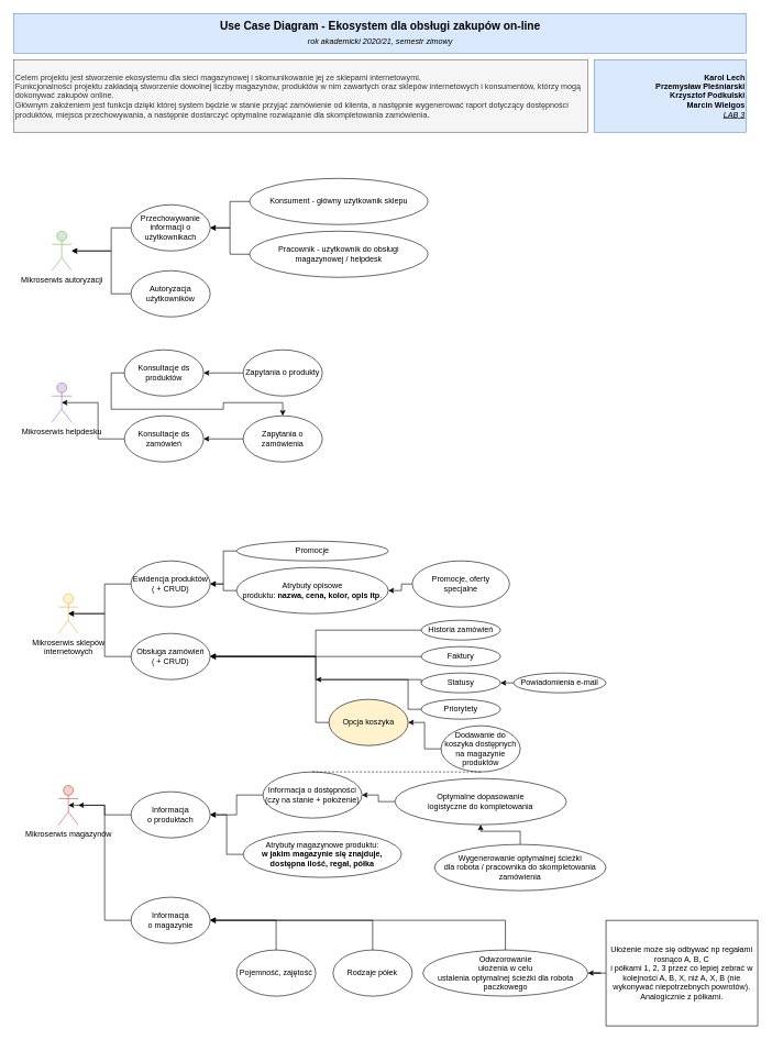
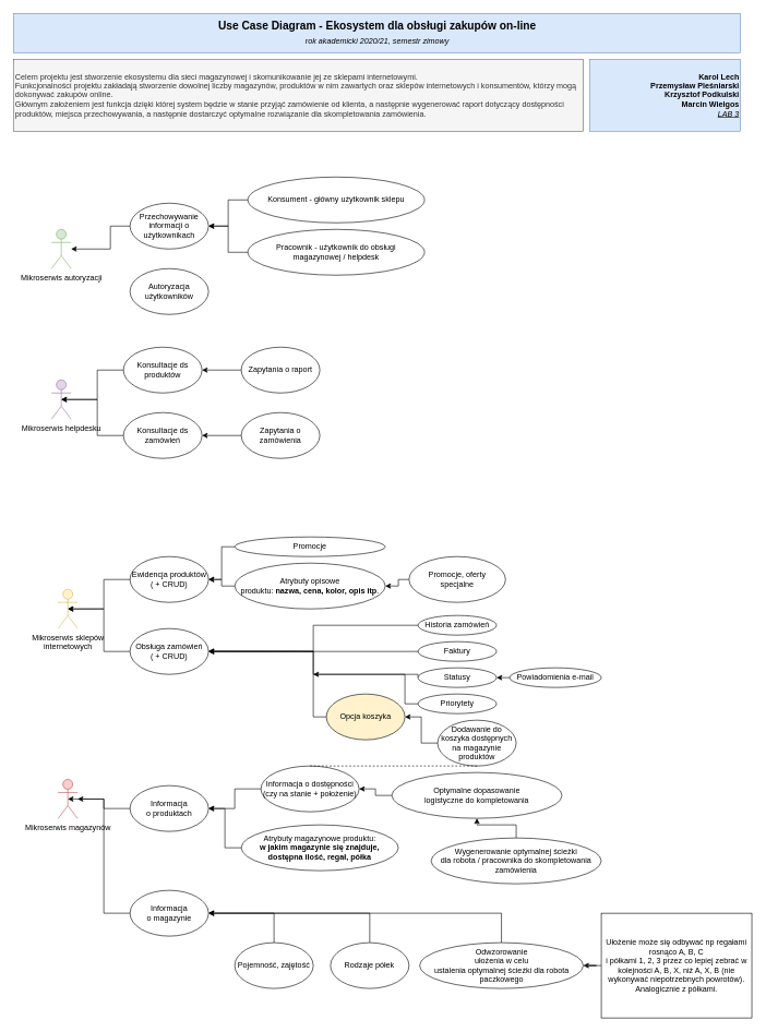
  <mxCell id="0" />
  <mxCell id="1" parent="0" />
  <mxCell id="2" value="&lt;div style=&quot;font-size: 17px&quot;&gt;&lt;b style=&quot;font-size: 17px&quot;&gt;Use Case Diagram -&amp;nbsp;&lt;/b&gt;&lt;b&gt;&lt;span lang=&quot;pl&quot; style=&quot;line-height: 115%&quot;&gt;Ekosystem dla obsługi zakupów on-line&lt;/span&gt;&lt;/b&gt;&lt;/div&gt;&lt;div&gt;&lt;i&gt;&lt;font style=&quot;font-size: 12px&quot;&gt;rok akademicki 2020/21, semestr zimowy&lt;/font&gt;&lt;/i&gt;&lt;/div&gt;" style="rounded=0;whiteSpace=wrap;html=1;fillColor=#dae8fc;strokeColor=#6c8ebf;fontFamily=Helvetica;align=center;fontSize=17;" vertex="1" parent="1"><mxGeometry x="20.5" y="20" width="1110" height="60" as="geometry" /></mxCell>
  <mxCell id="3" value="&lt;div&gt;&lt;font&gt;&lt;b&gt;Karol Lech&lt;/b&gt;&lt;/font&gt;&lt;/div&gt;&lt;div&gt;&lt;font&gt;&lt;b&gt;Przemysław Pleśniarski&lt;/b&gt;&lt;/font&gt;&lt;/div&gt;&lt;div&gt;&lt;font&gt;&lt;b&gt;Krzysztof Podkulski&lt;/b&gt;&lt;/font&gt;&lt;/div&gt;&lt;div&gt;&lt;b&gt;Marcin Wielgos&lt;/b&gt;&lt;/div&gt;&lt;div&gt;&lt;u&gt;&lt;i&gt;LAB 3&lt;/i&gt;&lt;/u&gt;&lt;/div&gt;" style="rounded=0;whiteSpace=wrap;html=1;fillColor=#dae8fc;strokeColor=#6c8ebf;align=right;fontFamily=Helvetica;labelBackgroundColor=none;labelBorderColor=none;strokeWidth=1;glass=0;shadow=0;sketch=0;" vertex="1" parent="1"><mxGeometry x="900.5" y="90" width="230" height="110" as="geometry" /></mxCell>
  <mxCell id="4" value="&lt;div&gt;Celem projektu jest stworzenie ekosystemu dla sieci magazynowej i skomunikowanie jej ze sklepami internetowymi.&amp;nbsp;&lt;/div&gt;&lt;div&gt;Funkcjonalności projektu zakładają stworzenie dowolnej liczby magazynów, produktów w nim zawartych oraz sklepów internetowych i konsumentów, którzy mogą&lt;/div&gt;&lt;div&gt;dokonywać zakupów online.&lt;/div&gt;&lt;div&gt;Głównym założeniem jest funkcja dzięki której system będzie w stanie przyjąć zamówienie od klienta, a następnie wygenerować raport dotyczący dostępności produktów, miejsca przechowywania, a następnie dostarczyć optymalne rozwiązanie dla skompletowania zamówienia.&amp;nbsp;&lt;/div&gt;" style="rounded=0;whiteSpace=wrap;html=1;align=left;fontFamily=Helvetica;labelBackgroundColor=none;labelBorderColor=none;strokeWidth=1;glass=0;shadow=0;sketch=0;fillColor=#f5f5f5;strokeColor=#666666;fontColor=#333333;" vertex="1" parent="1"><mxGeometry x="20.5" y="90" width="870" height="110" as="geometry" /></mxCell>
  <mxCell id="5" value="Mikroserwis autoryzacji" style="shape=umlActor;verticalLabelPosition=bottom;verticalAlign=top;html=1;outlineConnect=0;fillColor=#d5e8d4;strokeColor=#82b366;" vertex="1" parent="1"><mxGeometry x="78" y="350" width="30" height="60" as="geometry" /></mxCell>
  <mxCell id="6" style="edgeStyle=orthogonalEdgeStyle;rounded=0;orthogonalLoop=1;jettySize=auto;html=1;exitX=0;exitY=0.5;exitDx=0;exitDy=0;" edge="1" parent="1" source="7"><mxGeometry relative="1" as="geometry"><mxPoint x="108" y="380" as="targetPoint" /><Array as="points"><mxPoint x="168" y="345" /><mxPoint x="168" y="380" /></Array></mxGeometry></mxCell>
  <mxCell id="7" value="Przechowywanie&lt;br&gt;informacji o&lt;br&gt;użytkownikach" style="ellipse;whiteSpace=wrap;html=1;" vertex="1" parent="1"><mxGeometry x="198" y="310" width="120" height="70" as="geometry" /></mxCell>
  <mxCell id="8" style="edgeStyle=orthogonalEdgeStyle;rounded=0;orthogonalLoop=1;jettySize=auto;html=1;exitX=0;exitY=0.5;exitDx=0;exitDy=0;entryX=1;entryY=0.5;entryDx=0;entryDy=0;" edge="1" parent="1" source="9" target="7"><mxGeometry relative="1" as="geometry" /></mxCell>
  <mxCell id="9" value="Konsument - główny użytkownik sklepu" style="ellipse;whiteSpace=wrap;html=1;" vertex="1" parent="1"><mxGeometry x="378" y="270" width="270" height="70" as="geometry" /></mxCell>
  <mxCell id="10" style="edgeStyle=orthogonalEdgeStyle;rounded=0;orthogonalLoop=1;jettySize=auto;html=1;exitX=0;exitY=0.5;exitDx=0;exitDy=0;entryX=1;entryY=0.5;entryDx=0;entryDy=0;" edge="1" parent="1" source="11" target="7"><mxGeometry relative="1" as="geometry"><mxPoint x="318" y="340" as="targetPoint" /><Array as="points"><mxPoint x="348" y="385" /><mxPoint x="348" y="345" /></Array></mxGeometry></mxCell>
  <mxCell id="11" value="Pracownik - użytkownik do obsługi &lt;br&gt;magazynowej / helpdesk" style="ellipse;whiteSpace=wrap;html=1;" vertex="1" parent="1"><mxGeometry x="378" y="350" width="270" height="70" as="geometry" /></mxCell>
- <mxCell id="12" style="edgeStyle=orthogonalEdgeStyle;rounded=0;orthogonalLoop=1;jettySize=auto;html=1;exitX=0;exitY=0.5;exitDx=0;exitDy=0;" edge="1" parent="1" source="13" target="5"><mxGeometry relative="1" as="geometry"><Array as="points"><mxPoint x="168" y="445" /><mxPoint x="168" y="380" /></Array></mxGeometry></mxCell>
  <mxCell id="13" value="Autoryzacja użytkowników" style="ellipse;whiteSpace=wrap;html=1;" vertex="1" parent="1"><mxGeometry x="198" y="410" width="120" height="70" as="geometry" /></mxCell>
  <mxCell id="14" value="Mikroserwis magazynów" style="shape=umlActor;verticalLabelPosition=bottom;verticalAlign=top;html=1;outlineConnect=0;fillColor=#f8cecc;strokeColor=#b85450;" vertex="1" parent="1"><mxGeometry x="88" y="1190.5" width="30" height="60" as="geometry" /></mxCell>
  <mxCell id="15" style="edgeStyle=orthogonalEdgeStyle;rounded=0;orthogonalLoop=1;jettySize=auto;html=1;exitX=0;exitY=0.5;exitDx=0;exitDy=0;entryX=0.5;entryY=0.5;entryDx=0;entryDy=0;entryPerimeter=0;" edge="1" parent="1" source="16" target="21"><mxGeometry relative="1" as="geometry" /></mxCell>
  <mxCell id="16" value="Ewidencja produktów&lt;br&gt;( + CRUD)" style="ellipse;whiteSpace=wrap;html=1;" vertex="1" parent="1"><mxGeometry x="198" y="850" width="120" height="70" as="geometry" /></mxCell>
  <mxCell id="17" style="edgeStyle=orthogonalEdgeStyle;rounded=0;orthogonalLoop=1;jettySize=auto;html=1;exitX=0;exitY=0.5;exitDx=0;exitDy=0;entryX=1;entryY=0.5;entryDx=0;entryDy=0;" edge="1" parent="1" source="18" target="16"><mxGeometry relative="1" as="geometry" /></mxCell>
  <mxCell id="18" value="Atrybuty opisowe&lt;br&gt;produktu: &lt;b&gt;nazwa, cena, kolor, opis itp&lt;/b&gt;." style="ellipse;whiteSpace=wrap;html=1;" vertex="1" parent="1"><mxGeometry x="358" y="860" width="230" height="70" as="geometry" /></mxCell>
  <mxCell id="19" style="edgeStyle=orthogonalEdgeStyle;rounded=0;orthogonalLoop=1;jettySize=auto;html=1;exitX=0;exitY=0.5;exitDx=0;exitDy=0;entryX=1;entryY=0.5;entryDx=0;entryDy=0;" edge="1" parent="1" source="20" target="32"><mxGeometry relative="1" as="geometry"><Array as="points"><mxPoint x="478" y="1095" /><mxPoint x="478" y="995" /></Array></mxGeometry></mxCell>
  <mxCell id="20" value="Opcja koszyka" style="ellipse;whiteSpace=wrap;html=1;fillColor=#fff2cc;" vertex="1" parent="1"><mxGeometry x="498" y="1060" width="120" height="70" as="geometry" /></mxCell>
  <mxCell id="21" value="Mikroserwis sklepów&lt;br&gt;internetowych" style="shape=umlActor;verticalLabelPosition=bottom;verticalAlign=top;html=1;outlineConnect=0;fillColor=#fff2cc;strokeColor=#d6b656;" vertex="1" parent="1"><mxGeometry x="88" y="900" width="30" height="60" as="geometry" /></mxCell>
  <mxCell id="22" style="edgeStyle=orthogonalEdgeStyle;rounded=0;orthogonalLoop=1;jettySize=auto;html=1;exitX=0;exitY=0.5;exitDx=0;exitDy=0;" edge="1" parent="1" source="23" target="14"><mxGeometry relative="1" as="geometry" /></mxCell>
  <mxCell id="23" value="Informacja&lt;br&gt;o produktach" style="ellipse;whiteSpace=wrap;html=1;" vertex="1" parent="1"><mxGeometry x="198" y="1200" width="120" height="70" as="geometry" /></mxCell>
  <mxCell id="24" style="edgeStyle=orthogonalEdgeStyle;rounded=0;orthogonalLoop=1;jettySize=auto;html=1;exitX=0;exitY=0.5;exitDx=0;exitDy=0;" edge="1" parent="1" source="25" target="23"><mxGeometry relative="1" as="geometry" /></mxCell>
  <mxCell id="25" value="Atrybuty magazynowe produktu:&lt;br&gt;&lt;b&gt;w jakim magazynie się znajduje, dostępna ilość, regał, półka&lt;/b&gt;" style="ellipse;whiteSpace=wrap;html=1;" vertex="1" parent="1"><mxGeometry x="368" y="1260" width="240" height="70" as="geometry" /></mxCell>
  <mxCell id="26" style="edgeStyle=orthogonalEdgeStyle;rounded=0;orthogonalLoop=1;jettySize=auto;html=1;exitX=0;exitY=0.5;exitDx=0;exitDy=0;entryX=1;entryY=0.5;entryDx=0;entryDy=0;" edge="1" parent="1" source="27" target="20"><mxGeometry relative="1" as="geometry" /></mxCell>
  <mxCell id="27" value="Dodawanie do koszyka dostępnych&lt;br&gt;na magazynie produktów" style="ellipse;whiteSpace=wrap;html=1;" vertex="1" parent="1"><mxGeometry x="668" y="1100" width="120" height="70" as="geometry" /></mxCell>
  <mxCell id="28" style="edgeStyle=orthogonalEdgeStyle;rounded=0;orthogonalLoop=1;jettySize=auto;html=1;exitX=0;exitY=0.5;exitDx=0;exitDy=0;entryX=1;entryY=0.5;entryDx=0;entryDy=0;" edge="1" parent="1" source="29" target="23"><mxGeometry relative="1" as="geometry" /></mxCell>
  <mxCell id="29" value="Informacja o dostępności&lt;br&gt;(czy na stanie + położenie)" style="ellipse;whiteSpace=wrap;html=1;" vertex="1" parent="1"><mxGeometry x="398" y="1170" width="150" height="70" as="geometry" /></mxCell>
  <mxCell id="30" value="" style="endArrow=none;dashed=1;html=1;exitX=0.5;exitY=0;exitDx=0;exitDy=0;entryX=0.5;entryY=1;entryDx=0;entryDy=0;" edge="1" parent="1" source="29" target="27"><mxGeometry width="50" height="50" relative="1" as="geometry"><mxPoint x="548" y="1170" as="sourcePoint" /><mxPoint x="598" y="1120" as="targetPoint" /></mxGeometry></mxCell>
  <mxCell id="31" style="edgeStyle=orthogonalEdgeStyle;rounded=0;orthogonalLoop=1;jettySize=auto;html=1;exitX=0;exitY=0.5;exitDx=0;exitDy=0;entryX=0.5;entryY=0.5;entryDx=0;entryDy=0;entryPerimeter=0;" edge="1" parent="1" source="32" target="21"><mxGeometry relative="1" as="geometry" /></mxCell>
  <mxCell id="32" value="Obsługa zamówień&lt;br&gt;( + CRUD)" style="ellipse;whiteSpace=wrap;html=1;" vertex="1" parent="1"><mxGeometry x="198" y="960" width="120" height="70" as="geometry" /></mxCell>
  <mxCell id="33" style="edgeStyle=orthogonalEdgeStyle;rounded=0;orthogonalLoop=1;jettySize=auto;html=1;exitX=0;exitY=0.5;exitDx=0;exitDy=0;entryX=1;entryY=0.5;entryDx=0;entryDy=0;" edge="1" parent="1" source="34" target="32"><mxGeometry relative="1" as="geometry" /></mxCell>
  <mxCell id="34" value="Historia zamówień" style="ellipse;whiteSpace=wrap;html=1;" vertex="1" parent="1"><mxGeometry x="638" y="940" width="120" height="30" as="geometry" /></mxCell>
  <mxCell id="35" style="edgeStyle=orthogonalEdgeStyle;rounded=0;orthogonalLoop=1;jettySize=auto;html=1;exitX=0;exitY=0.5;exitDx=0;exitDy=0;" edge="1" parent="1" source="36"><mxGeometry relative="1" as="geometry"><mxPoint x="318" y="994.667" as="targetPoint" /></mxGeometry></mxCell>
  <mxCell id="36" value="Faktury" style="ellipse;whiteSpace=wrap;html=1;" vertex="1" parent="1"><mxGeometry x="638" y="980" width="120" height="30" as="geometry" /></mxCell>
  <mxCell id="37" style="edgeStyle=orthogonalEdgeStyle;rounded=0;orthogonalLoop=1;jettySize=auto;html=1;exitX=0;exitY=0.5;exitDx=0;exitDy=0;entryX=1;entryY=0.5;entryDx=0;entryDy=0;" edge="1" parent="1" source="38" target="32"><mxGeometry relative="1" as="geometry"><Array as="points"><mxPoint x="638" y="1030" /><mxPoint x="478" y="1030" /><mxPoint x="478" y="995" /></Array></mxGeometry></mxCell>
  <mxCell id="38" value="Statusy" style="ellipse;whiteSpace=wrap;html=1;" vertex="1" parent="1"><mxGeometry x="638" y="1020" width="120" height="30" as="geometry" /></mxCell>
  <mxCell id="39" style="edgeStyle=orthogonalEdgeStyle;rounded=0;orthogonalLoop=1;jettySize=auto;html=1;exitX=0;exitY=0.5;exitDx=0;exitDy=0;entryX=1;entryY=0.5;entryDx=0;entryDy=0;" edge="1" parent="1" source="40" target="38"><mxGeometry relative="1" as="geometry" /></mxCell>
  <mxCell id="40" value="Powiadomienia e-mail" style="ellipse;whiteSpace=wrap;html=1;" vertex="1" parent="1"><mxGeometry x="778" y="1020" width="140" height="30" as="geometry" /></mxCell>
  <mxCell id="41" style="edgeStyle=orthogonalEdgeStyle;rounded=0;orthogonalLoop=1;jettySize=auto;html=1;exitX=0;exitY=0.5;exitDx=0;exitDy=0;entryX=1;entryY=0.5;entryDx=0;entryDy=0;" edge="1" parent="1" source="42" target="16"><mxGeometry relative="1" as="geometry" /></mxCell>
  <mxCell id="42" value="Promocje" style="ellipse;whiteSpace=wrap;html=1;" vertex="1" parent="1"><mxGeometry x="358" y="820" width="230" height="30" as="geometry" /></mxCell>
  <mxCell id="43" style="edgeStyle=orthogonalEdgeStyle;rounded=0;orthogonalLoop=1;jettySize=auto;html=1;exitX=0;exitY=0.5;exitDx=0;exitDy=0;entryX=1;entryY=0.5;entryDx=0;entryDy=0;" edge="1" parent="1" source="44" target="18"><mxGeometry relative="1" as="geometry"><Array as="points"><mxPoint x="608" y="885" /><mxPoint x="608" y="895" /></Array></mxGeometry></mxCell>
  <mxCell id="44" value="Promocje, oferty&lt;br&gt;specjalne" style="ellipse;whiteSpace=wrap;html=1;" vertex="1" parent="1"><mxGeometry x="624.25" y="850" width="147.5" height="70" as="geometry" /></mxCell>
  <mxCell id="45" value="Mikroserwis helpdesku" style="shape=umlActor;verticalLabelPosition=bottom;verticalAlign=top;html=1;outlineConnect=0;fillColor=#e1d5e7;strokeColor=#9673a6;" vertex="1" parent="1"><mxGeometry x="78" y="580" width="30" height="60" as="geometry" /></mxCell>
- <mxCell id="46" style="edgeStyle=orthogonalEdgeStyle;rounded=0;orthogonalLoop=1;jettySize=auto;html=1;exitX=0;exitY=0.5;exitDx=0;exitDy=0;" edge="1" parent="1" source="47" target="53"><mxGeometry relative="1" as="geometry" /></mxCell>
+ <mxCell id="46" style="edgeStyle=orthogonalEdgeStyle;rounded=0;orthogonalLoop=1;jettySize=auto;html=1;exitX=0;exitY=0.5;exitDx=0;exitDy=0;entryX=0.5;entryY=0.5;entryDx=0;entryDy=0;entryPerimeter=0;" edge="1" parent="1" source="47" target="45"><mxGeometry relative="1" as="geometry" /></mxCell>
  <mxCell id="47" value="Konsultacje ds&lt;br&gt;produktów" style="ellipse;whiteSpace=wrap;html=1;" vertex="1" parent="1"><mxGeometry x="188" y="530" width="120" height="70" as="geometry" /></mxCell>
  <mxCell id="48" style="edgeStyle=orthogonalEdgeStyle;rounded=0;orthogonalLoop=1;jettySize=auto;html=1;exitX=0;exitY=0.5;exitDx=0;exitDy=0;entryX=0.5;entryY=0.5;entryDx=0;entryDy=0;entryPerimeter=0;" edge="1" parent="1" source="49" target="45"><mxGeometry relative="1" as="geometry" /></mxCell>
  <mxCell id="49" value="Konsultacje ds&lt;br&gt;zamówień" style="ellipse;whiteSpace=wrap;html=1;" vertex="1" parent="1"><mxGeometry x="188" y="630" width="120" height="70" as="geometry" /></mxCell>
  <mxCell id="50" style="edgeStyle=orthogonalEdgeStyle;rounded=0;orthogonalLoop=1;jettySize=auto;html=1;exitX=0;exitY=0.5;exitDx=0;exitDy=0;" edge="1" parent="1" source="51" target="47"><mxGeometry relative="1" as="geometry" /></mxCell>
- <mxCell id="51" value="Zapytania o produkty" style="ellipse;whiteSpace=wrap;html=1;" vertex="1" parent="1"><mxGeometry x="368" y="530" width="120" height="70" as="geometry" /></mxCell>
+ <mxCell id="51" value="Zapytania o raport" style="ellipse;whiteSpace=wrap;html=1;" vertex="1" parent="1"><mxGeometry x="368" y="530" width="120" height="70" as="geometry" /></mxCell>
  <mxCell id="52" style="edgeStyle=orthogonalEdgeStyle;rounded=0;orthogonalLoop=1;jettySize=auto;html=1;exitX=0;exitY=0.5;exitDx=0;exitDy=0;entryX=1;entryY=0.5;entryDx=0;entryDy=0;" edge="1" parent="1" source="53" target="49"><mxGeometry relative="1" as="geometry" /></mxCell>
  <mxCell id="53" value="Zapytania o zamówienia" style="ellipse;whiteSpace=wrap;html=1;" vertex="1" parent="1"><mxGeometry x="368" y="630" width="120" height="70" as="geometry" /></mxCell>
  <mxCell id="54" style="edgeStyle=orthogonalEdgeStyle;rounded=0;orthogonalLoop=1;jettySize=auto;html=1;exitX=0;exitY=0.5;exitDx=0;exitDy=0;entryX=1;entryY=0.5;entryDx=0;entryDy=0;" edge="1" parent="1" source="55" target="29"><mxGeometry relative="1" as="geometry" /></mxCell>
  <mxCell id="55" value="Optymalne dopasowanie&lt;br&gt;logistyczne do kompletowania" style="ellipse;whiteSpace=wrap;html=1;" vertex="1" parent="1"><mxGeometry x="598" y="1180" width="260" height="70" as="geometry" /></mxCell>
  <mxCell id="56" style="edgeStyle=orthogonalEdgeStyle;rounded=0;orthogonalLoop=1;jettySize=auto;html=1;exitX=0;exitY=0.5;exitDx=0;exitDy=0;" edge="1" parent="1" source="57"><mxGeometry relative="1" as="geometry"><mxPoint x="478" y="1030" as="targetPoint" /><Array as="points"><mxPoint x="618" y="1075" /><mxPoint x="618" y="1030" /></Array></mxGeometry></mxCell>
  <mxCell id="57" value="Priorytety" style="ellipse;whiteSpace=wrap;html=1;" vertex="1" parent="1"><mxGeometry x="638" y="1060" width="120" height="30" as="geometry" /></mxCell>
  <mxCell id="58" style="edgeStyle=orthogonalEdgeStyle;rounded=0;orthogonalLoop=1;jettySize=auto;html=1;exitX=0.5;exitY=0;exitDx=0;exitDy=0;entryX=0.5;entryY=1;entryDx=0;entryDy=0;" edge="1" parent="1" source="59" target="55"><mxGeometry relative="1" as="geometry" /></mxCell>
  <mxCell id="59" value="Wygenerowanie optymalnej ścieżki&lt;br&gt;dla robota / pracownika do skompletowania zamówienia" style="ellipse;whiteSpace=wrap;html=1;" vertex="1" parent="1"><mxGeometry x="658" y="1280" width="260" height="70" as="geometry" /></mxCell>
  <mxCell id="60" style="edgeStyle=orthogonalEdgeStyle;rounded=0;orthogonalLoop=1;jettySize=auto;html=1;exitX=0;exitY=0.5;exitDx=0;exitDy=0;entryX=0.5;entryY=0.5;entryDx=0;entryDy=0;entryPerimeter=0;" edge="1" parent="1" source="61" target="14"><mxGeometry relative="1" as="geometry"><Array as="points"><mxPoint x="158" y="1395" /><mxPoint x="158" y="1221" /></Array></mxGeometry></mxCell>
  <mxCell id="61" value="Informacja&lt;br&gt;o magazynie" style="ellipse;whiteSpace=wrap;html=1;" vertex="1" parent="1"><mxGeometry x="198" y="1360" width="120" height="70" as="geometry" /></mxCell>
  <mxCell id="62" style="edgeStyle=orthogonalEdgeStyle;rounded=0;orthogonalLoop=1;jettySize=auto;html=1;exitX=0.5;exitY=0;exitDx=0;exitDy=0;entryX=1;entryY=0.5;entryDx=0;entryDy=0;" edge="1" parent="1" source="63" target="61"><mxGeometry relative="1" as="geometry" /></mxCell>
  <mxCell id="63" value="Pojemność, zajętość" style="ellipse;whiteSpace=wrap;html=1;" vertex="1" parent="1"><mxGeometry x="358" y="1440" width="120" height="70" as="geometry" /></mxCell>
  <mxCell id="64" style="edgeStyle=orthogonalEdgeStyle;rounded=0;orthogonalLoop=1;jettySize=auto;html=1;exitX=0.5;exitY=0;exitDx=0;exitDy=0;entryX=1;entryY=0.5;entryDx=0;entryDy=0;" edge="1" parent="1" source="65" target="61"><mxGeometry relative="1" as="geometry" /></mxCell>
  <mxCell id="65" value="Rodzaje półek" style="ellipse;whiteSpace=wrap;html=1;" vertex="1" parent="1"><mxGeometry x="504.25" y="1440" width="120" height="70" as="geometry" /></mxCell>
  <mxCell id="66" style="edgeStyle=orthogonalEdgeStyle;rounded=0;orthogonalLoop=1;jettySize=auto;html=1;exitX=0.5;exitY=0;exitDx=0;exitDy=0;entryX=1;entryY=0.5;entryDx=0;entryDy=0;" edge="1" parent="1" source="67" target="61"><mxGeometry relative="1" as="geometry" /></mxCell>
  <mxCell id="67" value="Odwzorowanie&lt;br&gt;ułożenia w celu&lt;br&gt;ustalenia optymalnej ścieżki dla robota paczkowego" style="ellipse;whiteSpace=wrap;html=1;" vertex="1" parent="1"><mxGeometry x="640.5" y="1440" width="250" height="70" as="geometry" /></mxCell>
  <mxCell id="68" style="edgeStyle=orthogonalEdgeStyle;rounded=0;orthogonalLoop=1;jettySize=auto;html=1;exitX=0;exitY=0.5;exitDx=0;exitDy=0;" edge="1" parent="1" source="69" target="67"><mxGeometry relative="1" as="geometry" /></mxCell>
  <mxCell id="69" value="Ułożenie może się odbywać np regałami rosnąco A, B, C&lt;br&gt;i półkami 1, 2, 3 przez co lepiej zebrać w kolejności A, B, X, niż A, X, B (nie wykonywać niepotrzebnych powrotów). Analogicznie z półkami." style="rounded=0;whiteSpace=wrap;html=1;" vertex="1" parent="1"><mxGeometry x="918" y="1395" width="230" height="160" as="geometry" /></mxCell>
